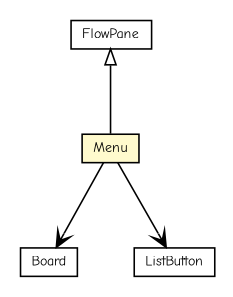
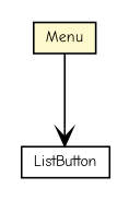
  digraph {
    fontname="Comic Neue"
    node [fontcolor=black fontname="Comic Neue" fontsize=9.0 shape=plaintext]
    edge [arrowhead=open color=black fontcolor=black fontname="Comic Neue" fontsize=10.0 headport=p labelfontname=Helvetica labelfontsize=10 tailport=p]
    n1 [label=<<table border="0" cellborder="1" cellspacing="0" cellpadding="2" port="p" bgcolor="lemonChiffon" href="./Menu.html"> 		<tr><td><table border="0" cellspacing="0" cellpadding="1"> 			<tr><td> Menu </td></tr> 		</table></td></tr> 		</table>>]
-   n2 [label=<<table border="0" cellborder="1" cellspacing="0" cellpadding="2" port="p" href="./Board.html"> 		<tr><td><table border="0" cellspacing="0" cellpadding="1"> 			<tr><td> Board </td></tr> 		</table></td></tr> 		</table>>]
    n3 [label=<<table border="0" cellborder="1" cellspacing="0" cellpadding="2" port="p"> 		<tr><td><table border="0" cellspacing="0" cellpadding="1"> 			<tr><td> ListButton </td></tr> 		</table></td></tr> 		</table>>]
-   n4 [label=<<table border="0" cellborder="1" cellspacing="0" cellpadding="2" port="p"> 		<tr><td><table border="0" cellspacing="0" cellpadding="1"> 			<tr><td> FlowPane </td></tr> 		</table></td></tr> 		</table>>]
-   n1 -> n2
    n1 -> n3
-   n4 -> n1 [arrowtail=empty dir=back fontsize=10 arrowhead="" color="" fontcolor=""]
  }
